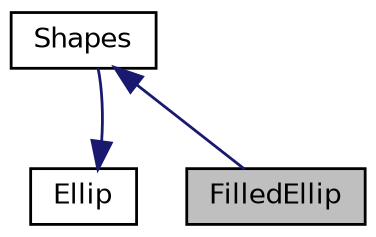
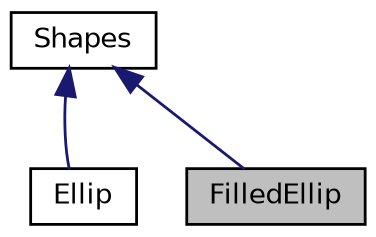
  digraph {
    node [color=black fillcolor=white fontname=Helvetica fontsize=10 shape=record style=filled]
    edge [color=midnightblue dir=back fontname=Helvetica fontsize=10 labelfontname=Helvetica labelfontsize=10 style=solid]
    n1 [fillcolor=grey75 fontcolor=black height=0.2 label=FilledEllip width=0.4]
    n2 [height=0.2 label=Ellip width=0.4]
    n3 [height=0.2 label=Shapes width=0.4]
    n3 -> n1
-   n2 -> n3
+   n3 -> n2
  }
